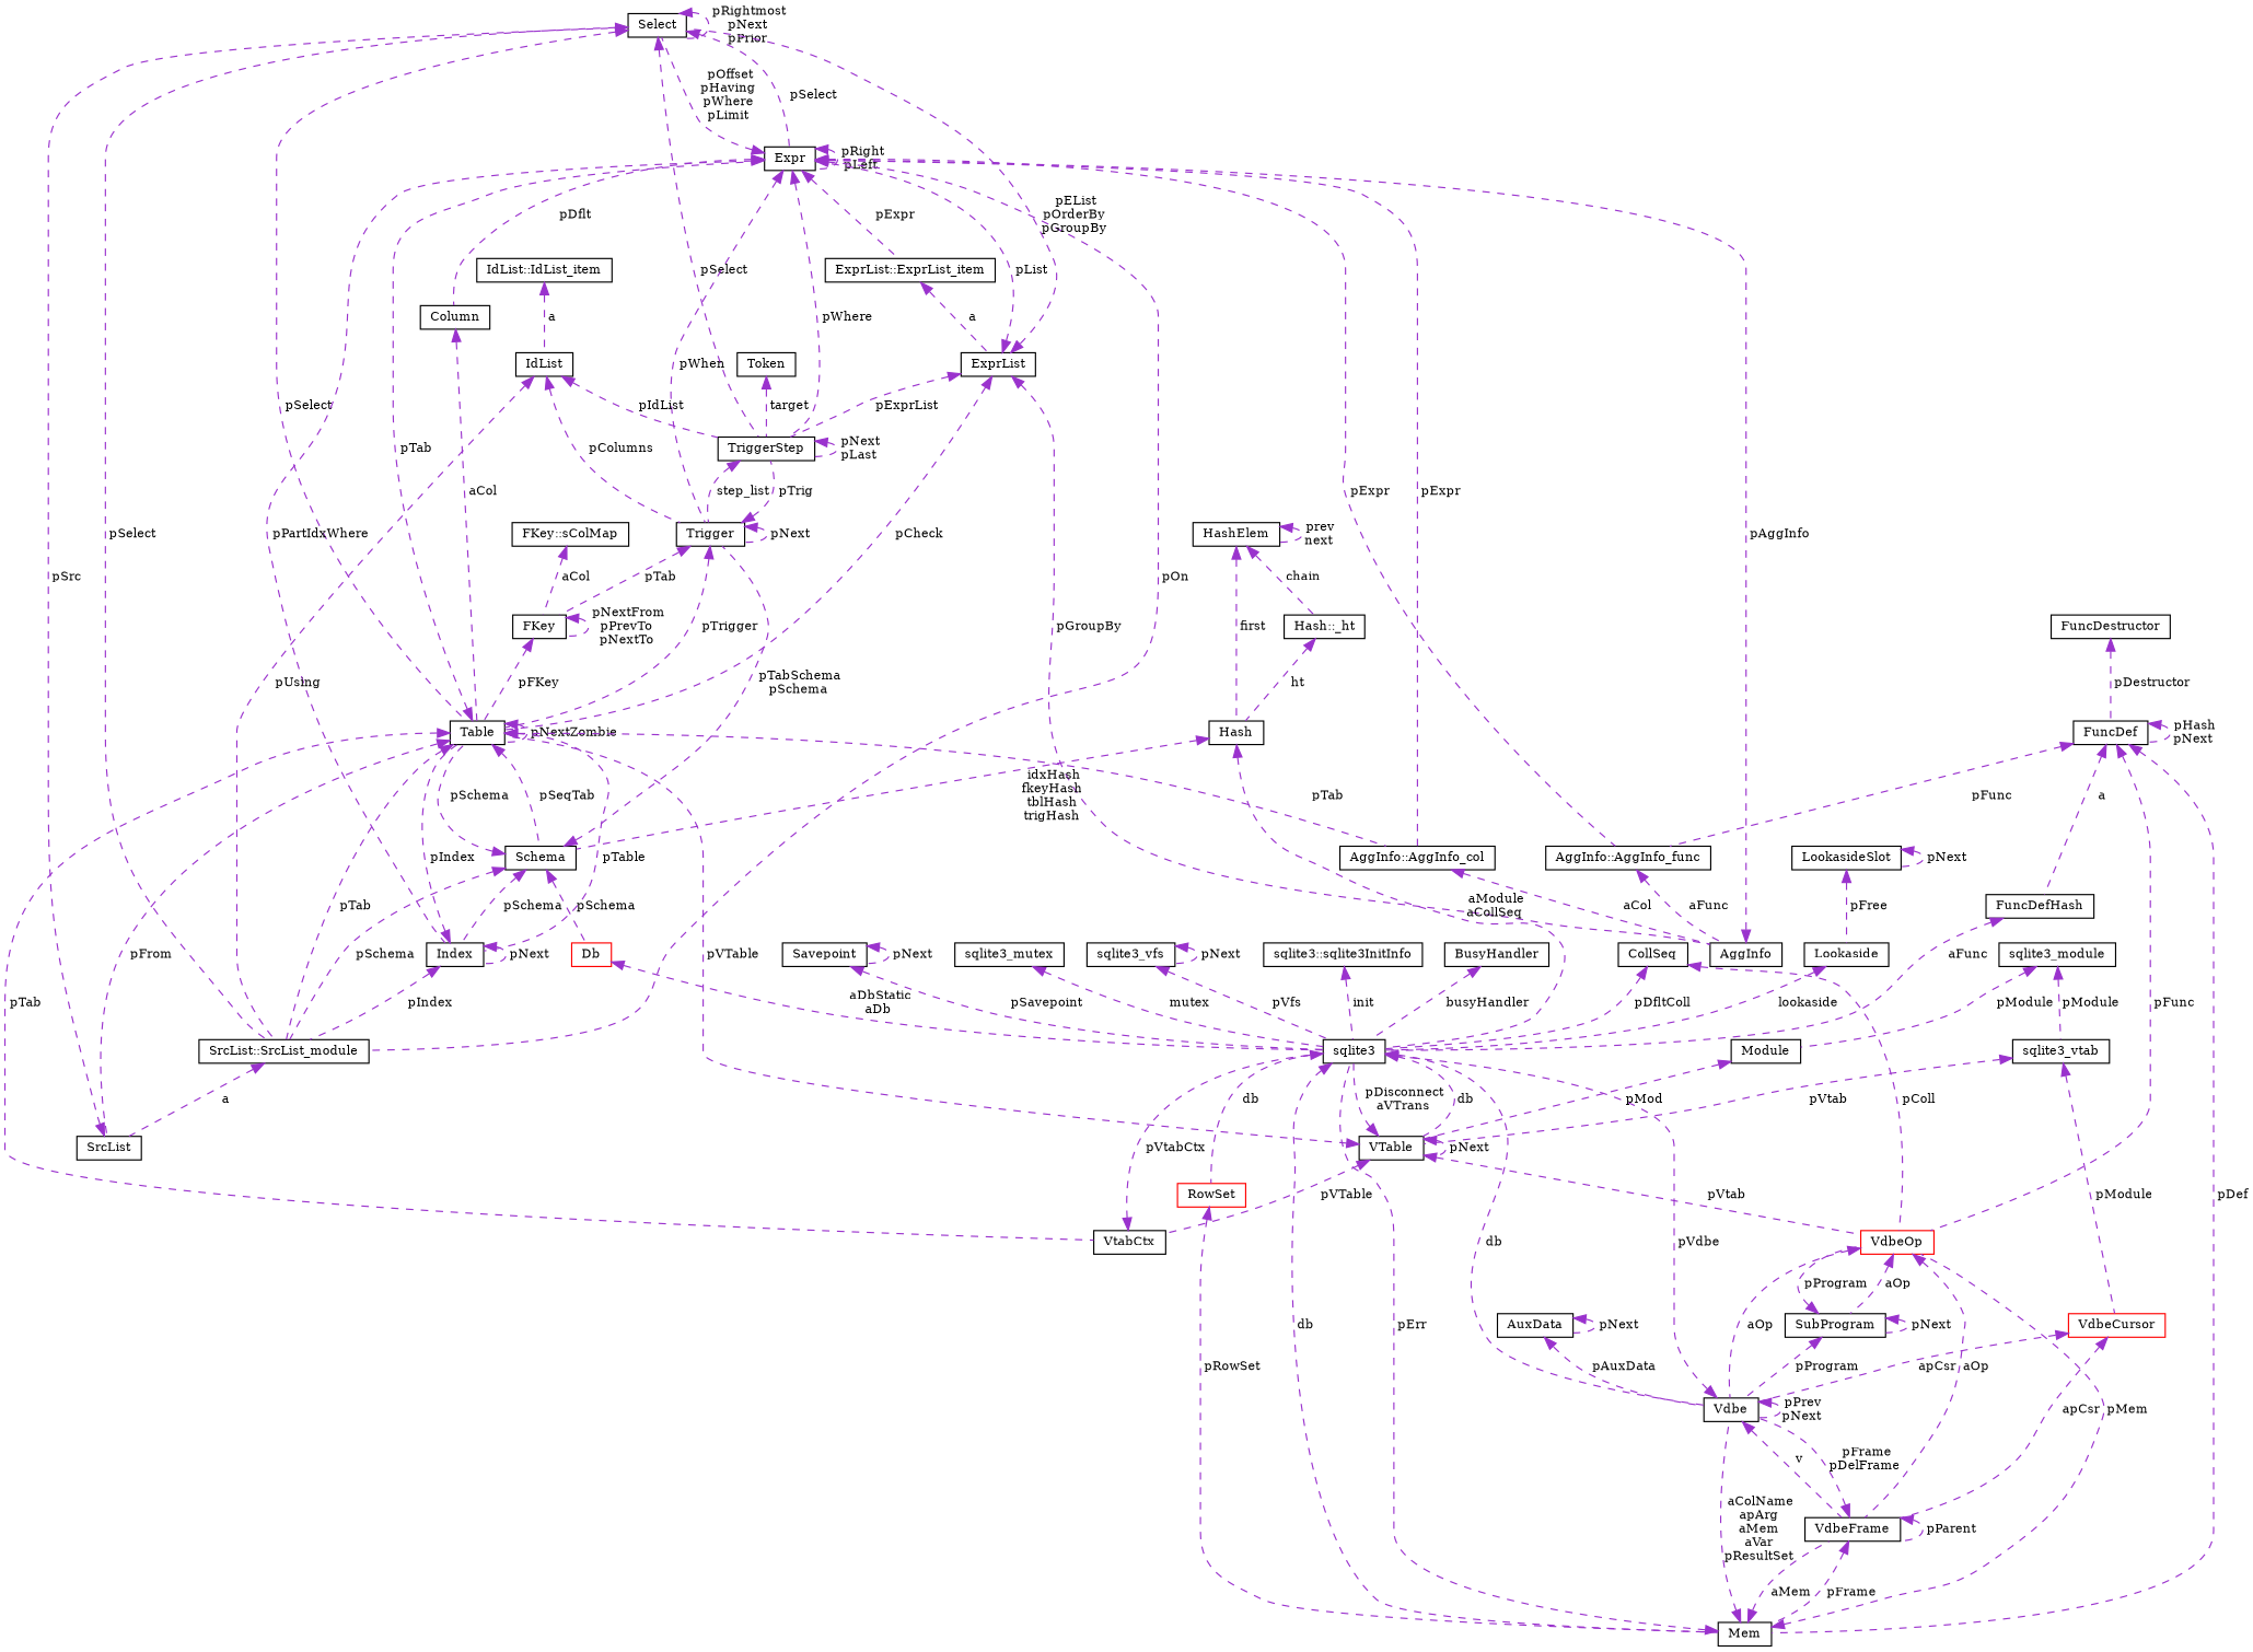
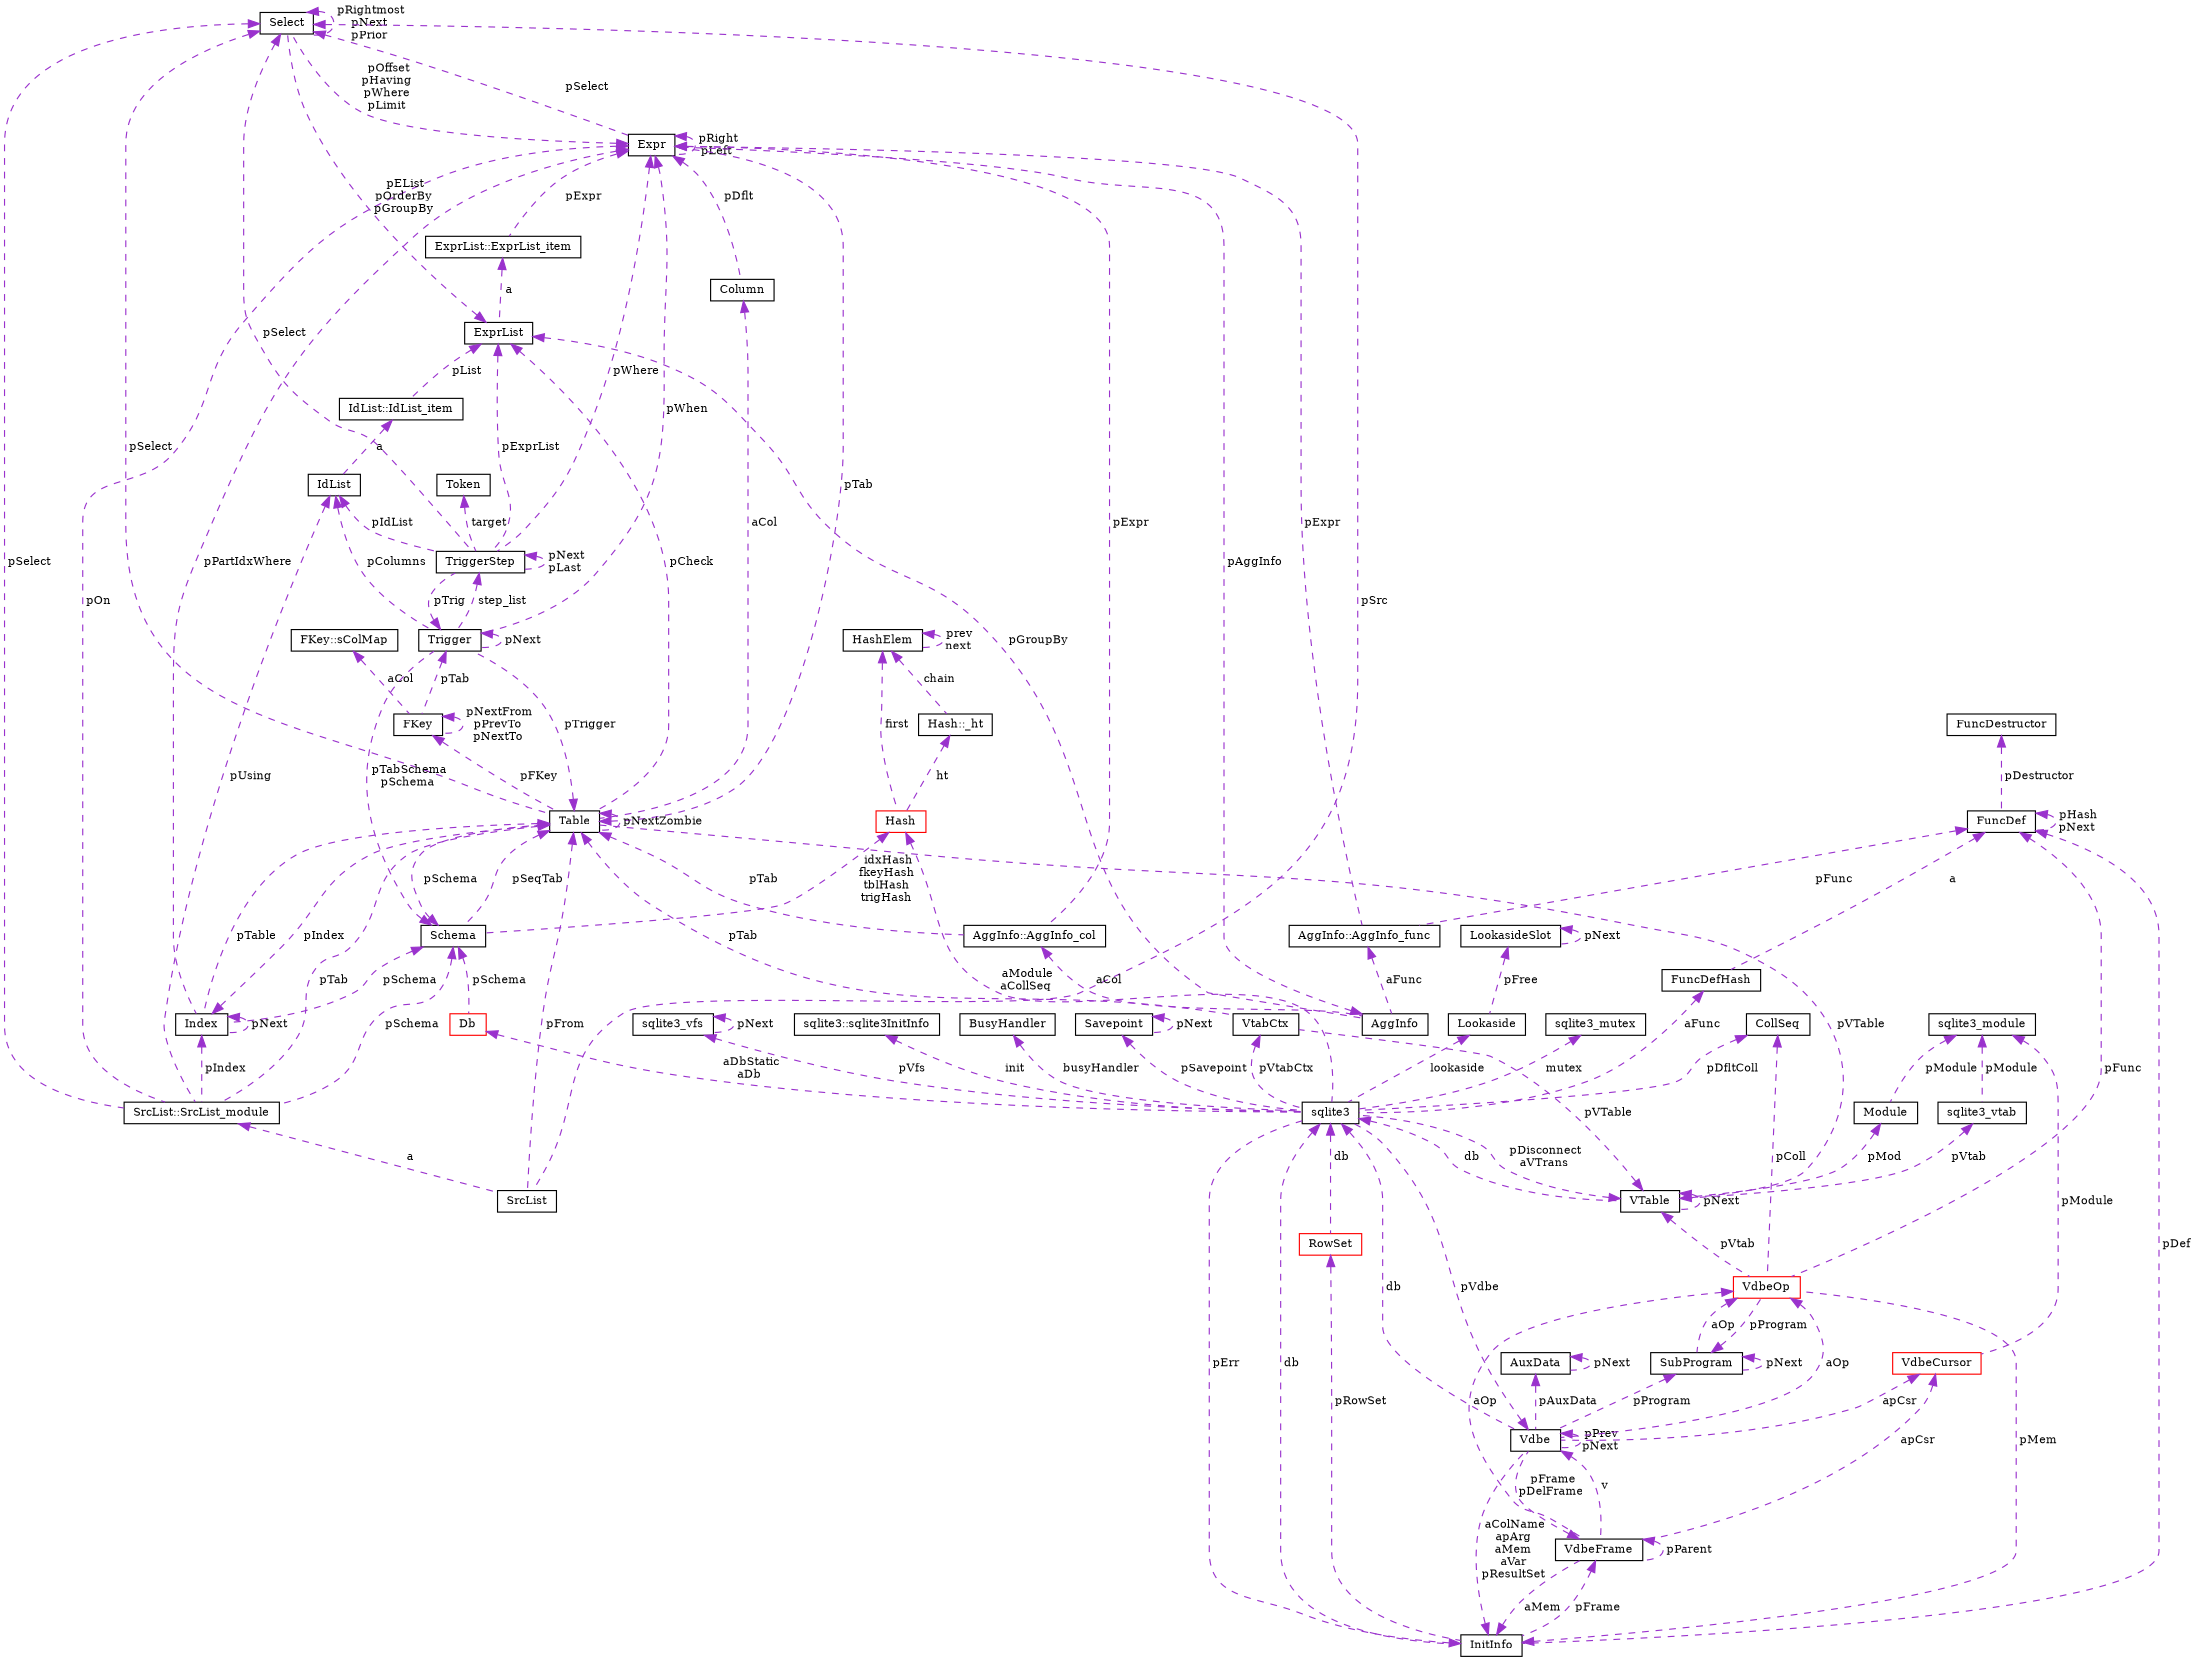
  digraph {
    fontname="DejaVu Serif"
    node [color=black fillcolor=white fontname="DejaVu Serif" fontsize=10 shape=record style=filled]
    edge [color=darkorchid3 dir=back fontname="DejaVu Serif" fontsize=10 labelfontname=Helvetica labelfontsize=10 style=dashed]
    n1 [height=0.2 label=Select width=0.4]
    n2 [height=0.2 label=Expr width=0.4]
    n3 [height=0.2 label=Table width=0.4]
    n4 [height=0.2 label=TriggerStep width=0.4]
    n5 [height=0.2 label="SrcList::SrcList_module" width=0.4]
    n6 [height=0.2 label="AggInfo::AggInfo_col" width=0.4]
    n7 [height=0.2 label=Column width=0.4]
    n8 [height=0.2 label=Trigger width=0.4]
    n9 [height=0.2 label="ExprList::ExprList_item" width=0.4]
    n10 [height=0.2 label=Index width=0.4]
    n11 [height=0.2 label="AggInfo::AggInfo_func" width=0.4]
    n12 [height=0.2 label=Schema width=0.4]
    n13 [height=0.2 label=VtabCtx width=0.4]
    n14 [height=0.2 label=SrcList width=0.4]
    n15 [height=0.2 label=AggInfo width=0.4]
    n16 [height=0.2 label=FKey width=0.4]
    n17 [height=0.2 label=ExprList width=0.4]
    n18 [color=red height=0.2 label=Db width=0.4]
    n19 [height=0.2 label=sqlite3 width=0.4]
-   n20 [height=0.2 label=Hash width=0.4]
+   n20 [color=red height=0.2 label=Hash width=0.4]
    n21 [height=0.2 label=VTable width=0.4]
-   n22 [height=0.2 label=Mem width=0.4]
+   n22 [height=0.2 label=InitInfo width=0.4]
    n23 [height=0.2 label=Vdbe width=0.4]
    n24 [color=red height=0.2 label=RowSet width=0.4]
    n25 [height=0.2 label="Hash::_ht" width=0.4]
    n26 [height=0.2 label=HashElem width=0.4]
    n27 [height=0.2 label="FKey::sColMap" width=0.4]
    n28 [height=0.2 label=Token width=0.4]
    n29 [height=0.2 label=IdList width=0.4]
    n30 [height=0.2 label="IdList::IdList_item" width=0.4]
    n31 [color=red height=0.2 label=VdbeOp width=0.4]
    n32 [height=0.2 label=VdbeFrame width=0.4]
    n33 [height=0.2 label=SubProgram width=0.4]
    n34 [height=0.2 label=AuxData width=0.4]
    n35 [height=0.2 label=CollSeq width=0.4]
    n36 [height=0.2 label=FuncDef width=0.4]
    n37 [height=0.2 label=FuncDefHash width=0.4]
    n38 [height=0.2 label=FuncDestructor width=0.4]
    n39 [color=red height=0.2 label=VdbeCursor width=0.4]
    n40 [height=0.2 label=sqlite3_module width=0.4]
    n41 [height=0.2 label=Module width=0.4]
    n42 [height=0.2 label=sqlite3_vtab width=0.4]
    n43 [height=0.2 label=Savepoint width=0.4]
    n44 [height=0.2 label=Lookaside width=0.4]
    n45 [height=0.2 label=LookasideSlot width=0.4]
    n46 [height=0.2 label=sqlite3_mutex width=0.4]
    n47 [height=0.2 label=sqlite3_vfs width=0.4]
    n48 [height=0.2 label="sqlite3::sqlite3InitInfo" width=0.4]
    n49 [height=0.2 label=BusyHandler width=0.4]
    n1 -> n1 [label=" pRightmost\npNext\npPrior"]
    n1 -> n2 [label=" pSelect"]
    n1 -> n3 [label=" pSelect"]
    n1 -> n4 [label=" pSelect"]
    n1 -> n5 [label=" pSelect"]
    n2 -> n1 [label=" pOffset\npHaving\npWhere\npLimit"]
    n2 -> n2 [label=" pRight\npLeft"]
    n2 -> n4 [label=" pWhere"]
    n2 -> n5 [label=" pOn"]
    n2 -> n6 [label=" pExpr"]
    n2 -> n7 [label=" pDflt"]
    n2 -> n8 [label=" pWhen"]
    n2 -> n9 [label=" pExpr"]
    n2 -> n10 [label=" pPartIdxWhere"]
    n2 -> n11 [label=" pExpr"]
    n3 -> n2 [label=" pTab"]
    n3 -> n3 [label=" pNextZombie"]
    n3 -> n5 [label=" pTab"]
    n3 -> n6 [label=" pTab"]
    n3 -> n10 [label=" pTable"]
    n3 -> n12 [label=" pSeqTab"]
    n3 -> n13 [label=" pTab"]
    n3 -> n14 [label=" pFrom"]
    n4 -> n4 [label=" pNext\npLast"]
    n4 -> n8 [label=" step_list"]
    n5 -> n14 [label=" a"]
    n6 -> n15 [label=" aCol"]
    n7 -> n3 [label=" aCol"]
-   n8 -> n3 [label=" pTrigger"]
+   n3 -> n8 [label=" pTrigger"]
    n8 -> n4 [label=" pTrig"]
    n8 -> n8 [label=" pNext"]
    n8 -> n16 [label=" pTab"]
    n9 -> n17 [label=" a"]
    n10 -> n3 [label=" pIndex"]
    n10 -> n5 [label=" pIndex"]
    n10 -> n10 [label=" pNext"]
    n11 -> n15 [label=" aFunc"]
    n12 -> n3 [label=" pSchema"]
    n12 -> n5 [label=" pSchema"]
    n12 -> n8 [label=" pTabSchema\npSchema"]
    n12 -> n10 [label=" pSchema"]
    n12 -> n18 [label=" pSchema"]
    n13 -> n19 [label=" pVtabCtx"]
-   n14 -> n1 [label=" pSrc"]
+   n1 -> n14 [label=" pSrc"]
    n15 -> n2 [label=" pAggInfo"]
    n16 -> n3 [label=" pFKey"]
    n16 -> n16 [label=" pNextFrom\npPrevTo\npNextTo"]
    n17 -> n1 [label=" pEList\npOrderBy\npGroupBy"]
-   n17 -> n2 [label=" pList"]
+   n17 -> n30 [label=" pList"]
    n17 -> n3 [label=" pCheck"]
    n17 -> n4 [label=" pExprList"]
    n17 -> n15 [label=" pGroupBy"]
    n18 -> n19 [label=" aDbStatic\naDb"]
    n19 -> n21 [label=" db"]
    n19 -> n22 [label=" db"]
    n19 -> n23 [label=" db"]
    n19 -> n24 [label=" db"]
    n20 -> n12 [label=" idxHash\nfkeyHash\ntblHash\ntrigHash"]
    n20 -> n19 [label=" aModule\naCollSeq"]
    n21 -> n3 [label=" pVTable"]
    n21 -> n13 [label=" pVTable"]
    n21 -> n19 [label=" pDisconnect\naVTrans"]
    n21 -> n21 [label=" pNext"]
    n21 -> n31 [label=" pVtab"]
    n22 -> n19 [label=" pErr"]
    n22 -> n23 [label=" aColName\napArg\naMem\naVar\npResultSet"]
    n22 -> n31 [label=" pMem"]
    n22 -> n32 [label=" aMem"]
    n23 -> n19 [label=" pVdbe"]
    n23 -> n23 [label=" pPrev\npNext"]
    n23 -> n32 [label=" v"]
    n24 -> n22 [label=" pRowSet"]
    n25 -> n20 [label=" ht"]
    n26 -> n20 [label=" first"]
    n26 -> n25 [label=" chain"]
    n26 -> n26 [label=" prev\nnext"]
    n27 -> n16 [label=" aCol"]
    n28 -> n4 [label=" target"]
    n29 -> n4 [label=" pIdList"]
    n29 -> n5 [label=" pUsing"]
    n29 -> n8 [label=" pColumns"]
    n30 -> n29 [label=" a"]
    n31 -> n23 [label=" aOp"]
    n31 -> n32 [label=" aOp"]
    n31 -> n33 [label=" aOp"]
    n32 -> n22 [label=" pFrame"]
    n32 -> n23 [label=" pFrame\npDelFrame"]
    n32 -> n32 [label=" pParent"]
    n33 -> n23 [label=" pProgram"]
    n33 -> n31 [label=" pProgram"]
    n33 -> n33 [label=" pNext"]
    n34 -> n23 [label=" pAuxData"]
    n34 -> n34 [label=" pNext"]
    n35 -> n19 [label=" pDfltColl"]
    n35 -> n31 [label=" pColl"]
    n36 -> n11 [label=" pFunc"]
    n36 -> n22 [label=" pDef"]
    n36 -> n31 [label=" pFunc"]
    n36 -> n36 [label=" pHash\npNext"]
    n36 -> n37 [label=" a"]
    n37 -> n19 [label=" aFunc"]
    n38 -> n36 [label=" pDestructor"]
    n39 -> n23 [label=" apCsr"]
    n39 -> n32 [label=" apCsr"]
-   n42 -> n39 [label=" pModule"]
+   n40 -> n39 [label=" pModule"]
    n40 -> n41 [label=" pModule"]
    n40 -> n42 [label=" pModule"]
    n41 -> n21 [label=" pMod"]
    n42 -> n21 [label=" pVtab"]
    n43 -> n19 [label=" pSavepoint"]
    n43 -> n43 [label=" pNext"]
    n44 -> n19 [label=" lookaside"]
    n45 -> n44 [label=" pFree"]
    n45 -> n45 [label=" pNext"]
    n46 -> n19 [label=" mutex"]
    n47 -> n19 [label=" pVfs"]
    n47 -> n47 [label=" pNext"]
    n48 -> n19 [label=" init"]
    n49 -> n19 [label=" busyHandler"]
  }
